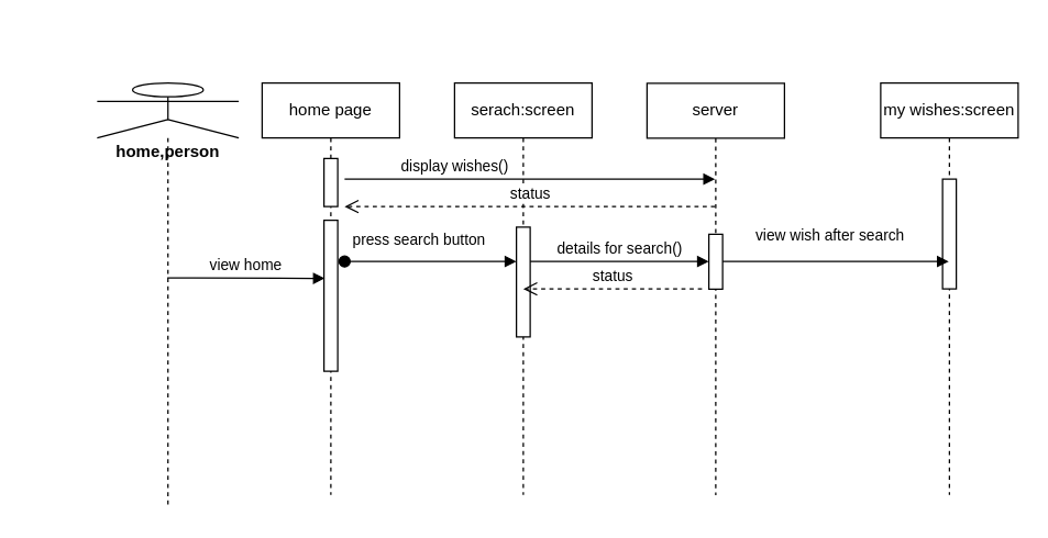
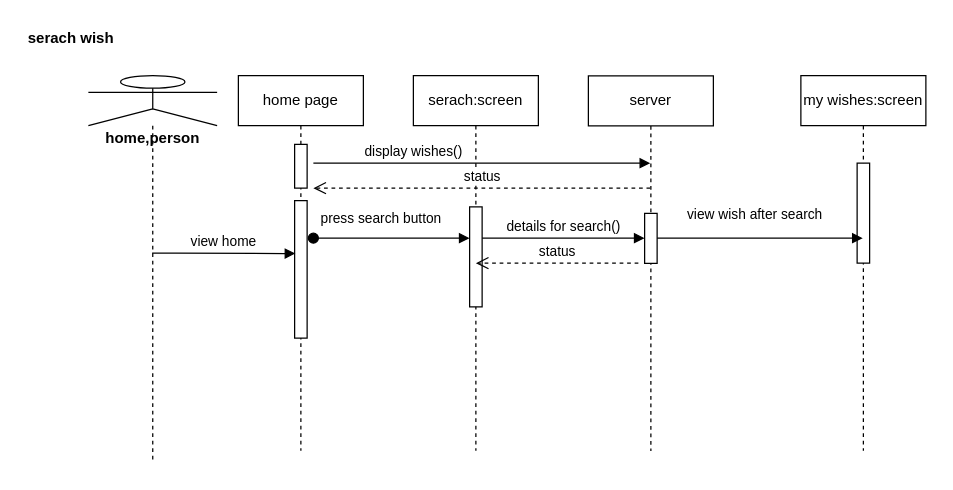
  <mxCell id="0" />
  <mxCell id="1" parent="0" />
  <mxCell id="2" value="" style="shape=umlLifeline;participant=umlActor;perimeter=lifelinePerimeter;whiteSpace=wrap;html=1;container=1;collapsible=0;recursiveResize=0;verticalAlign=top;spacingTop=36;labelBackgroundColor=#ffffff;outlineConnect=0;" vertex="1" parent="1"><mxGeometry x="70" y="60" width="103" height="310" as="geometry" /></mxCell>
  <mxCell id="3" value="&lt;b&gt;home,person&lt;/b&gt;" style="text;html=1;resizable=0;points=[];autosize=1;align=left;verticalAlign=top;spacingTop=-4;" vertex="1" parent="2"><mxGeometry x="11.5" y="40" width="80" height="20" as="geometry" /></mxCell>
+ <mxCell id="4" value="&lt;b&gt;serach wish&lt;/b&gt;" style="text;html=1;resizable=0;points=[];autosize=1;align=left;verticalAlign=top;spacingTop=-4;" vertex="1" parent="1"><mxGeometry x="20" y="20" width="80" height="20" as="geometry" /></mxCell>
  <mxCell id="5" value="home page" style="shape=umlLifeline;perimeter=lifelinePerimeter;whiteSpace=wrap;html=1;container=1;collapsible=0;recursiveResize=0;outlineConnect=0;" vertex="1" parent="1"><mxGeometry x="190" y="60" width="100" height="300" as="geometry" /></mxCell>
  <mxCell id="6" value="" style="html=1;points=[];perimeter=orthogonalPerimeter;" vertex="1" parent="5"><mxGeometry x="45" y="100" width="10" height="110" as="geometry" /></mxCell>
  <mxCell id="7" value="" style="html=1;points=[];perimeter=orthogonalPerimeter;" vertex="1" parent="5"><mxGeometry x="45" y="55" width="10" height="35" as="geometry" /></mxCell>
  <mxCell id="8" value="press search button" style="html=1;verticalAlign=bottom;startArrow=oval;endArrow=block;startSize=8;" edge="1" parent="1"><mxGeometry x="-0.151" y="7" relative="1" as="geometry"><mxPoint x="250" y="190" as="sourcePoint" /><mxPoint x="375" y="190" as="targetPoint" /><Array as="points"><mxPoint x="295" y="190" /></Array><mxPoint x="1" as="offset" /></mxGeometry></mxCell>
  <mxCell id="9" value="server" style="shape=umlLifeline;perimeter=lifelinePerimeter;whiteSpace=wrap;html=1;container=1;collapsible=0;recursiveResize=0;outlineConnect=0;" vertex="1" parent="1"><mxGeometry x="470" y="60.2" width="100" height="300" as="geometry" /></mxCell>
  <mxCell id="10" value="" style="html=1;points=[];perimeter=orthogonalPerimeter;" vertex="1" parent="9"><mxGeometry x="45" y="110" width="10" height="40" as="geometry" /></mxCell>
  <mxCell id="11" value="my wishes:screen" style="shape=umlLifeline;perimeter=lifelinePerimeter;whiteSpace=wrap;html=1;container=1;collapsible=0;recursiveResize=0;outlineConnect=0;" vertex="1" parent="1"><mxGeometry x="640" y="60" width="100" height="300" as="geometry" /></mxCell>
  <mxCell id="12" value="" style="html=1;points=[];perimeter=orthogonalPerimeter;" vertex="1" parent="11"><mxGeometry x="45" y="70" width="10" height="80" as="geometry" /></mxCell>
  <mxCell id="13" value="view wish after search" style="html=1;verticalAlign=bottom;endArrow=block;" edge="1" parent="1" source="10" target="11"><mxGeometry x="-0.056" y="10" width="80" relative="1" as="geometry"><mxPoint x="520" y="200" as="sourcePoint" /><mxPoint x="410" y="260" as="targetPoint" /><Array as="points"><mxPoint x="610" y="190" /></Array><mxPoint as="offset" /></mxGeometry></mxCell>
  <mxCell id="14" value="serach:screen" style="shape=umlLifeline;perimeter=lifelinePerimeter;whiteSpace=wrap;html=1;container=1;collapsible=0;recursiveResize=0;outlineConnect=0;" vertex="1" parent="1"><mxGeometry x="330" y="60" width="100" height="300" as="geometry" /></mxCell>
  <mxCell id="15" value="" style="html=1;points=[];perimeter=orthogonalPerimeter;" vertex="1" parent="14"><mxGeometry x="45" y="105" width="10" height="80" as="geometry" /></mxCell>
  <mxCell id="16" value="view home" style="html=1;verticalAlign=bottom;endArrow=block;entryX=0.06;entryY=0.385;entryDx=0;entryDy=0;entryPerimeter=0;" edge="1" parent="1" source="2" target="6"><mxGeometry x="-0.008" width="80" relative="1" as="geometry"><mxPoint x="130" y="190" as="sourcePoint" /><mxPoint x="240" y="130" as="targetPoint" /><Array as="points"><mxPoint x="130" y="202" /></Array><mxPoint as="offset" /></mxGeometry></mxCell>
  <mxCell id="17" value="status" style="html=1;verticalAlign=bottom;endArrow=open;dashed=1;endSize=8;" edge="1" parent="1" source="9"><mxGeometry relative="1" as="geometry"><mxPoint x="520" y="150" as="sourcePoint" /><mxPoint x="250" y="150" as="targetPoint" /><Array as="points"><mxPoint x="440" y="150" /><mxPoint x="340" y="150" /></Array></mxGeometry></mxCell>
  <mxCell id="18" value="details for search()" style="html=1;verticalAlign=bottom;endArrow=block;" edge="1" parent="1"><mxGeometry width="80" relative="1" as="geometry"><mxPoint x="385" y="190" as="sourcePoint" /><mxPoint x="515" y="190" as="targetPoint" /></mxGeometry></mxCell>
  <mxCell id="19" value="status" style="html=1;verticalAlign=bottom;endArrow=open;dashed=1;endSize=8;entryX=0.5;entryY=0.563;entryDx=0;entryDy=0;entryPerimeter=0;" edge="1" parent="1" target="15"><mxGeometry relative="1" as="geometry"><mxPoint x="510" y="210" as="sourcePoint" /><mxPoint x="390" y="210" as="targetPoint" /><mxPoint as="offset" /></mxGeometry></mxCell>
  <mxCell id="20" value="display wishes()" style="html=1;verticalAlign=bottom;endArrow=block;" edge="1" parent="1" target="9"><mxGeometry x="-0.406" width="80" relative="1" as="geometry"><mxPoint x="250" y="130" as="sourcePoint" /><mxPoint x="400" y="129.5" as="targetPoint" /><mxPoint as="offset" /></mxGeometry></mxCell>
